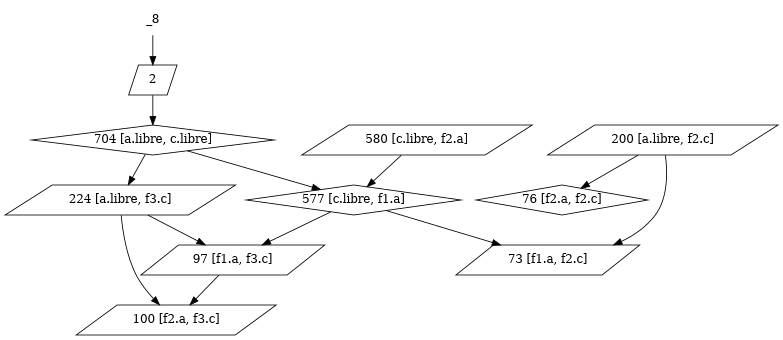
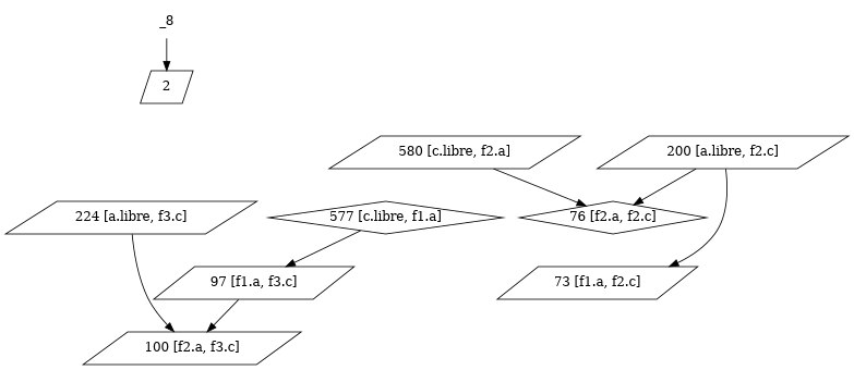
  digraph {
    node [shape=parallelogram]
    n1 [label=_8 shape=none]
    n2 [label=2]
-   n3 [label="704 [a.libre, c.libre]" shape=diamond]
    n4 [label="577 [c.libre, f1.a]" shape=diamond]
    n5 [label="224 [a.libre, f3.c]"]
    n6 [label="73 [f1.a, f2.c]"]
    n7 [label="97 [f1.a, f3.c]"]
    n8 [label="100 [f2.a, f3.c]"]
    n9 [label="76 [f2.a, f2.c]" shape=diamond]
    n10 [label="580 [c.libre, f2.a]"]
    n11 [label="200 [a.libre, f2.c]"]
    n1 -> n2
-   n2 -> n3
-   n3 -> n4
-   n3 -> n5
-   n4 -> n6
    n4 -> n7
-   n5 -> n7
    n5 -> n8
    n7 -> n8
-   n10 -> n4
+   n10 -> n9
    n11 -> n6
    n11 -> n9
  }
